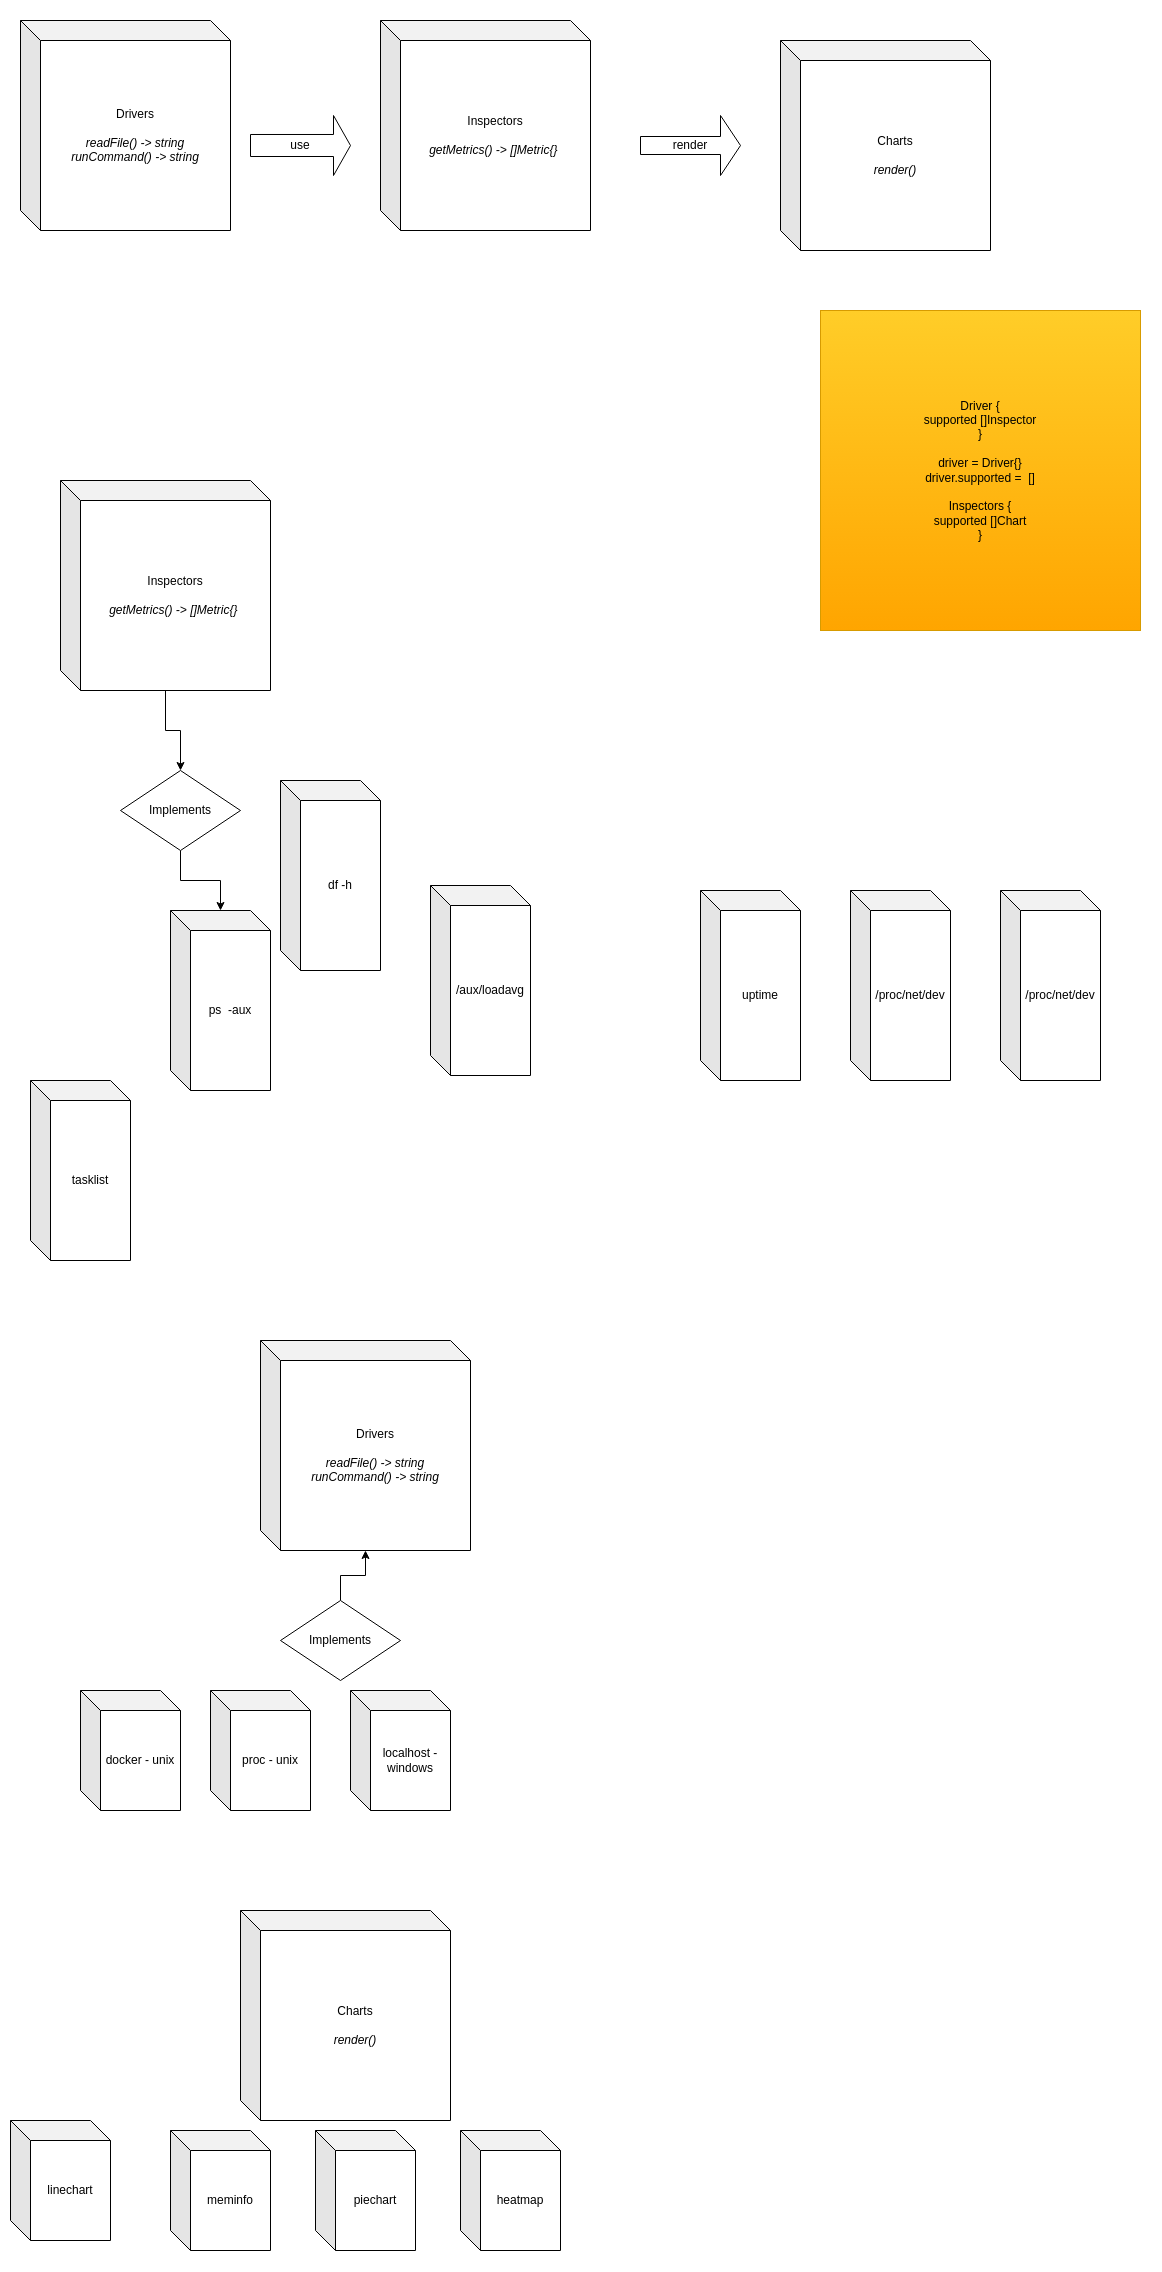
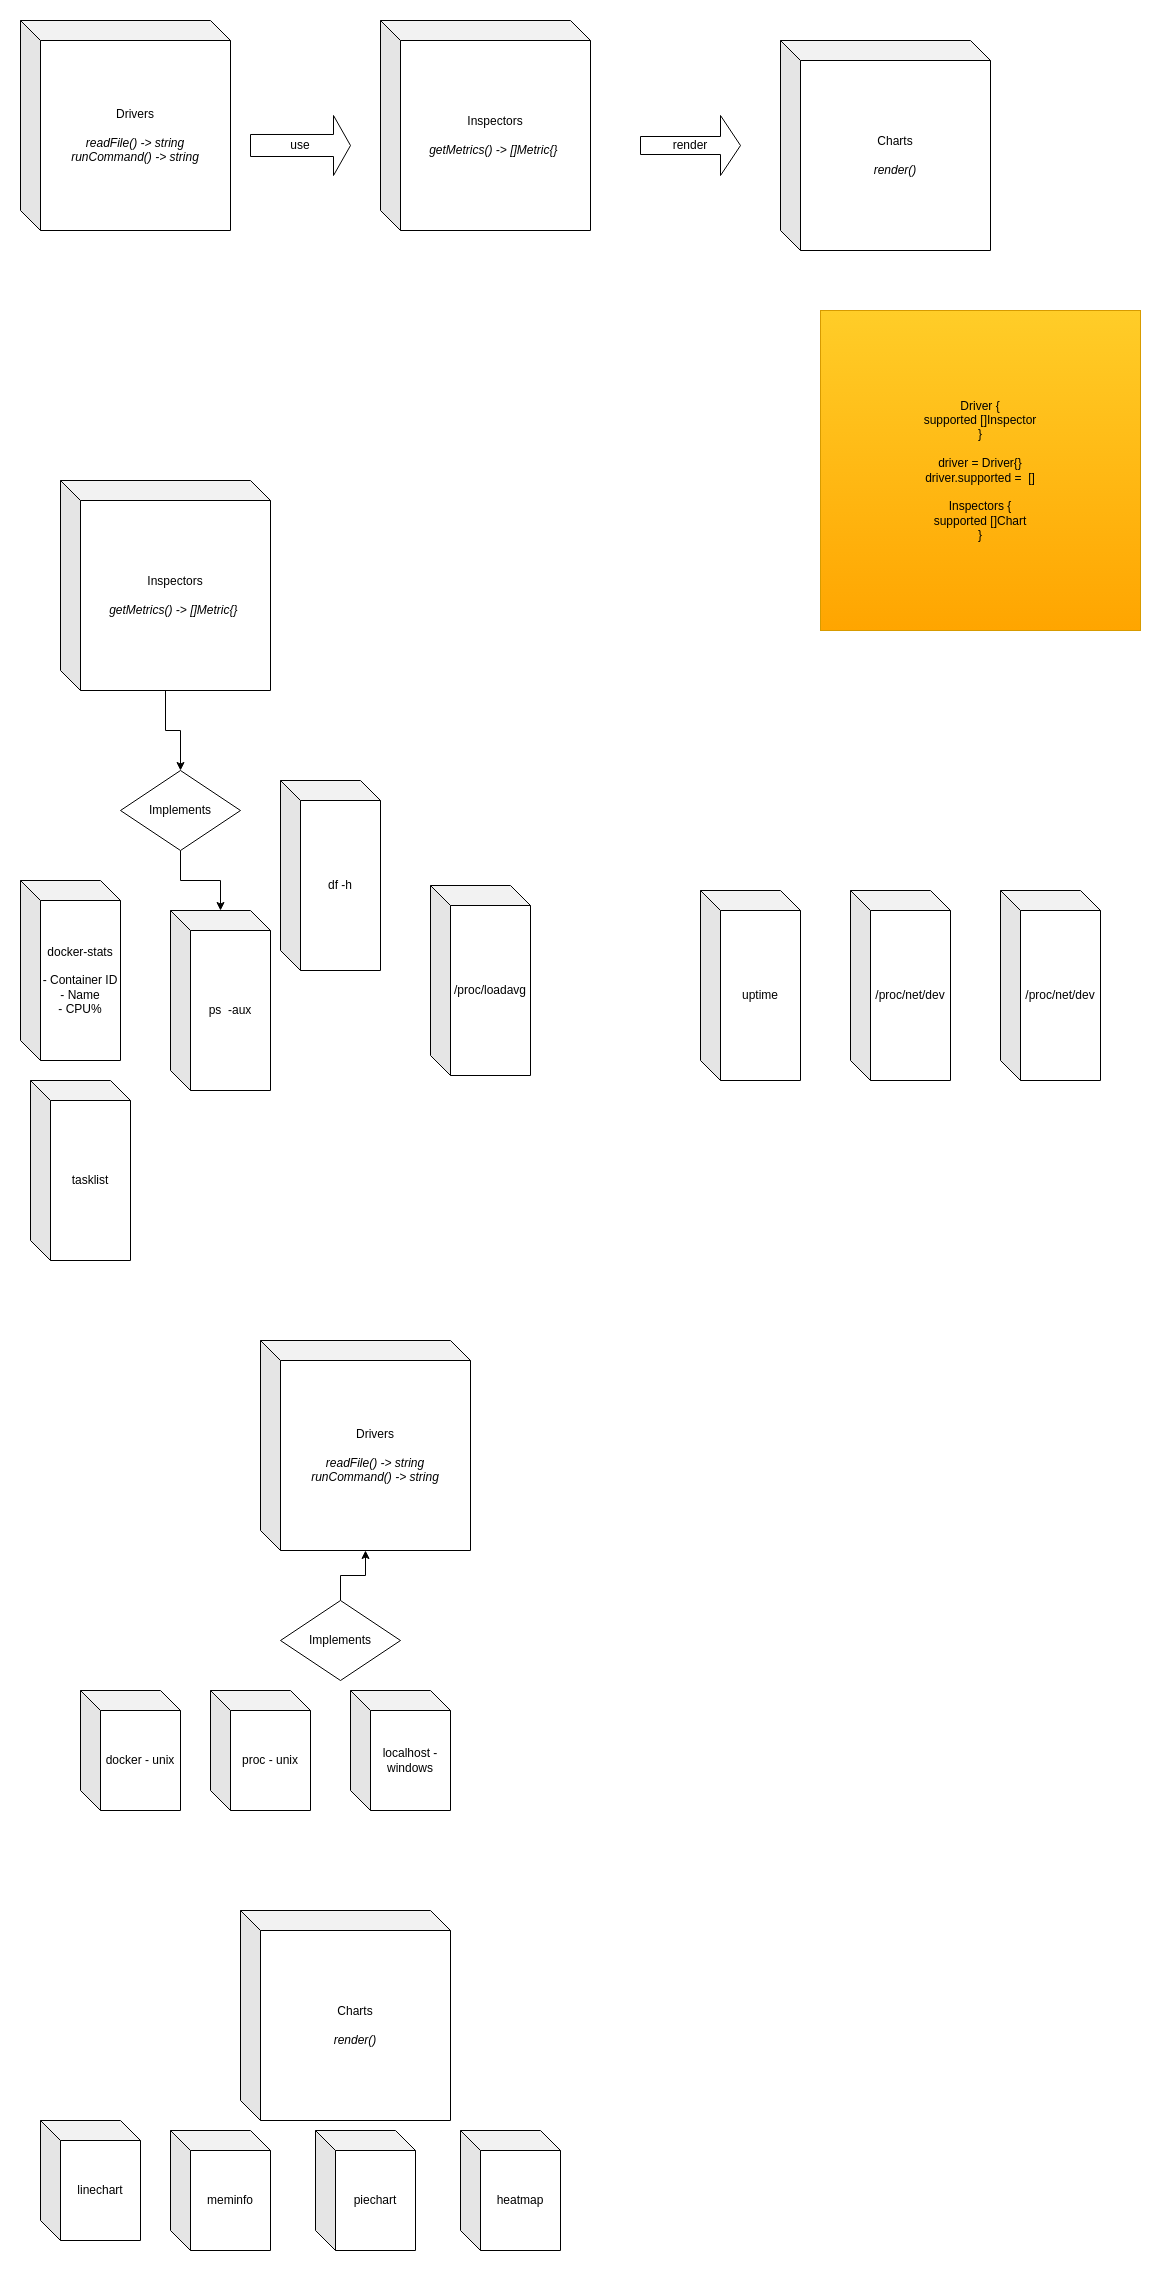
  <mxCell id="0" />
  <mxCell id="1" parent="0" />
  <mxCell id="2" value="" style="edgeStyle=orthogonalEdgeStyle;rounded=0;orthogonalLoop=1;jettySize=auto;html=1;" edge="1" parent="1" source="3" target="5"><mxGeometry relative="1" as="geometry" /></mxCell>
  <mxCell id="3" value="Inspectors&lt;br&gt;&lt;br&gt;&lt;i&gt;getMetrics() -&amp;gt; []Metric{}&amp;nbsp;&lt;/i&gt;" style="shape=cube;whiteSpace=wrap;html=1;boundedLbl=1;backgroundOutline=1;darkOpacity=0.05;darkOpacity2=0.1;" vertex="1" parent="1"><mxGeometry x="60" y="480" width="210" height="210" as="geometry" /></mxCell>
  <mxCell id="4" value="" style="edgeStyle=orthogonalEdgeStyle;rounded=0;orthogonalLoop=1;jettySize=auto;html=1;" edge="1" parent="1" source="5" target="7"><mxGeometry relative="1" as="geometry" /></mxCell>
  <mxCell id="5" value="Implements" style="shape=rhombus;perimeter=rhombusPerimeter;whiteSpace=wrap;html=1;align=center;" vertex="1" parent="1"><mxGeometry x="120" y="770" width="120" height="80" as="geometry" /></mxCell>
+ <mxCell id="6" value="docker-stats&lt;br&gt;&lt;br&gt;- Container ID&lt;br&gt;- Name&lt;br&gt;- CPU%&lt;br&gt;" style="shape=cube;whiteSpace=wrap;html=1;boundedLbl=1;backgroundOutline=1;darkOpacity=0.05;darkOpacity2=0.1;" vertex="1" parent="1"><mxGeometry x="20" y="880" width="100" height="180" as="geometry" /></mxCell>
  <mxCell id="7" value="ps&amp;nbsp; -aux" style="shape=cube;whiteSpace=wrap;html=1;boundedLbl=1;backgroundOutline=1;darkOpacity=0.05;darkOpacity2=0.1;" vertex="1" parent="1"><mxGeometry x="170" y="910" width="100" height="180" as="geometry" /></mxCell>
  <mxCell id="8" value="df -h" style="shape=cube;whiteSpace=wrap;html=1;boundedLbl=1;backgroundOutline=1;darkOpacity=0.05;darkOpacity2=0.1;" vertex="1" parent="1"><mxGeometry x="280" y="780" width="100" height="190" as="geometry" /></mxCell>
- <mxCell id="9" value="/aux/loadavg" style="shape=cube;whiteSpace=wrap;html=1;boundedLbl=1;backgroundOutline=1;darkOpacity=0.05;darkOpacity2=0.1;" vertex="1" parent="1"><mxGeometry x="430" y="885" width="100" height="190" as="geometry" /></mxCell>
+ <mxCell id="9" value="/proc/loadavg" style="shape=cube;whiteSpace=wrap;html=1;boundedLbl=1;backgroundOutline=1;darkOpacity=0.05;darkOpacity2=0.1;" vertex="1" parent="1"><mxGeometry x="430" y="885" width="100" height="190" as="geometry" /></mxCell>
  <mxCell id="10" value="/proc/net/dev" style="shape=cube;whiteSpace=wrap;html=1;boundedLbl=1;backgroundOutline=1;darkOpacity=0.05;darkOpacity2=0.1;" vertex="1" parent="1"><mxGeometry x="850" y="890" width="100" height="190" as="geometry" /></mxCell>
  <mxCell id="11" value="uptime" style="shape=cube;whiteSpace=wrap;html=1;boundedLbl=1;backgroundOutline=1;darkOpacity=0.05;darkOpacity2=0.1;" vertex="1" parent="1"><mxGeometry x="700" y="890" width="100" height="190" as="geometry" /></mxCell>
  <mxCell id="12" value="/proc/net/dev" style="shape=cube;whiteSpace=wrap;html=1;boundedLbl=1;backgroundOutline=1;darkOpacity=0.05;darkOpacity2=0.1;" vertex="1" parent="1"><mxGeometry x="1000" y="890" width="100" height="190" as="geometry" /></mxCell>
  <mxCell id="13" value="Drivers&lt;br&gt;&lt;br&gt;&lt;i&gt;readFile() -&amp;gt; string&lt;br&gt;runCommand() -&amp;gt; string&lt;/i&gt;" style="shape=cube;whiteSpace=wrap;html=1;boundedLbl=1;backgroundOutline=1;darkOpacity=0.05;darkOpacity2=0.1;" vertex="1" parent="1"><mxGeometry x="260" y="1340" width="210" height="210" as="geometry" /></mxCell>
  <mxCell id="14" value="" style="edgeStyle=orthogonalEdgeStyle;rounded=0;orthogonalLoop=1;jettySize=auto;html=1;" edge="1" parent="1" source="15" target="13"><mxGeometry relative="1" as="geometry" /></mxCell>
  <mxCell id="15" value="Implements" style="shape=rhombus;perimeter=rhombusPerimeter;whiteSpace=wrap;html=1;align=center;" vertex="1" parent="1"><mxGeometry x="280" y="1600" width="120" height="80" as="geometry" /></mxCell>
  <mxCell id="16" value="localhost - windows" style="shape=cube;whiteSpace=wrap;html=1;boundedLbl=1;backgroundOutline=1;darkOpacity=0.05;darkOpacity2=0.1;" vertex="1" parent="1"><mxGeometry x="350" y="1690" width="100" height="120" as="geometry" /></mxCell>
  <mxCell id="17" value="proc - unix" style="shape=cube;whiteSpace=wrap;html=1;boundedLbl=1;backgroundOutline=1;darkOpacity=0.05;darkOpacity2=0.1;" vertex="1" parent="1"><mxGeometry x="210" y="1690" width="100" height="120" as="geometry" /></mxCell>
  <mxCell id="18" value="docker - unix" style="shape=cube;whiteSpace=wrap;html=1;boundedLbl=1;backgroundOutline=1;darkOpacity=0.05;darkOpacity2=0.1;" vertex="1" parent="1"><mxGeometry x="80" y="1690" width="100" height="120" as="geometry" /></mxCell>
  <mxCell id="19" value="Charts&lt;br&gt;&lt;br&gt;&lt;i&gt;render()&lt;/i&gt;" style="shape=cube;whiteSpace=wrap;html=1;boundedLbl=1;backgroundOutline=1;darkOpacity=0.05;darkOpacity2=0.1;" vertex="1" parent="1"><mxGeometry x="240" y="1910" width="210" height="210" as="geometry" /></mxCell>
- <mxCell id="20" value="linechart" style="shape=cube;whiteSpace=wrap;html=1;boundedLbl=1;backgroundOutline=1;darkOpacity=0.05;darkOpacity2=0.1;" vertex="1" parent="1"><mxGeometry x="10" y="2120" width="100" height="120" as="geometry" /></mxCell>
+ <mxCell id="20" value="linechart" style="shape=cube;whiteSpace=wrap;html=1;boundedLbl=1;backgroundOutline=1;darkOpacity=0.05;darkOpacity2=0.1;" vertex="1" parent="1"><mxGeometry x="40" y="2120" width="100" height="120" as="geometry" /></mxCell>
  <mxCell id="21" value="meminfo" style="shape=cube;whiteSpace=wrap;html=1;boundedLbl=1;backgroundOutline=1;darkOpacity=0.05;darkOpacity2=0.1;" vertex="1" parent="1"><mxGeometry x="170" y="2130" width="100" height="120" as="geometry" /></mxCell>
  <mxCell id="22" value="piechart" style="shape=cube;whiteSpace=wrap;html=1;boundedLbl=1;backgroundOutline=1;darkOpacity=0.05;darkOpacity2=0.1;" vertex="1" parent="1"><mxGeometry x="315" y="2130" width="100" height="120" as="geometry" /></mxCell>
  <mxCell id="23" value="heatmap" style="shape=cube;whiteSpace=wrap;html=1;boundedLbl=1;backgroundOutline=1;darkOpacity=0.05;darkOpacity2=0.1;" vertex="1" parent="1"><mxGeometry x="460" y="2130" width="100" height="120" as="geometry" /></mxCell>
  <mxCell id="24" value="Inspectors&lt;br&gt;&lt;br&gt;&lt;i&gt;getMetrics() -&amp;gt; []Metric{}&amp;nbsp;&lt;/i&gt;" style="shape=cube;whiteSpace=wrap;html=1;boundedLbl=1;backgroundOutline=1;darkOpacity=0.05;darkOpacity2=0.1;" vertex="1" parent="1"><mxGeometry x="380" y="20" width="210" height="210" as="geometry" /></mxCell>
  <mxCell id="25" value="Drivers&lt;br&gt;&lt;br&gt;&lt;i&gt;readFile() -&amp;gt; string&lt;br&gt;runCommand() -&amp;gt; string&lt;/i&gt;" style="shape=cube;whiteSpace=wrap;html=1;boundedLbl=1;backgroundOutline=1;darkOpacity=0.05;darkOpacity2=0.1;" vertex="1" parent="1"><mxGeometry x="20" y="20" width="210" height="210" as="geometry" /></mxCell>
  <mxCell id="26" value="Charts&lt;br&gt;&lt;br&gt;&lt;i&gt;render()&lt;/i&gt;" style="shape=cube;whiteSpace=wrap;html=1;boundedLbl=1;backgroundOutline=1;darkOpacity=0.05;darkOpacity2=0.1;" vertex="1" parent="1"><mxGeometry x="780" y="40" width="210" height="210" as="geometry" /></mxCell>
  <mxCell id="27" value="use" style="shape=singleArrow;whiteSpace=wrap;html=1;arrowWidth=0.367;arrowSize=0.17;" vertex="1" parent="1"><mxGeometry x="250" y="115" width="100" height="60" as="geometry" /></mxCell>
  <mxCell id="28" value="render" style="shape=singleArrow;whiteSpace=wrap;html=1;" vertex="1" parent="1"><mxGeometry x="640" y="115" width="100" height="60" as="geometry" /></mxCell>
  <mxCell id="29" value="Driver {&lt;br&gt;supported []Inspector&lt;br&gt;}&lt;br&gt;&lt;br&gt;driver = Driver{}&lt;br&gt;driver.supported =&amp;nbsp; []&lt;br&gt;&lt;br&gt;Inspectors {&lt;br&gt;supported []Chart&lt;br&gt;}" style="whiteSpace=wrap;html=1;aspect=fixed;gradientColor=#ffa500;fillColor=#ffcd28;strokeColor=#d79b00;" vertex="1" parent="1"><mxGeometry x="820" y="310" width="320" height="320" as="geometry" /></mxCell>
  <mxCell id="30" value="tasklist" style="shape=cube;whiteSpace=wrap;html=1;boundedLbl=1;backgroundOutline=1;darkOpacity=0.05;darkOpacity2=0.1;" vertex="1" parent="1"><mxGeometry x="30" y="1080" width="100" height="180" as="geometry" /></mxCell>
